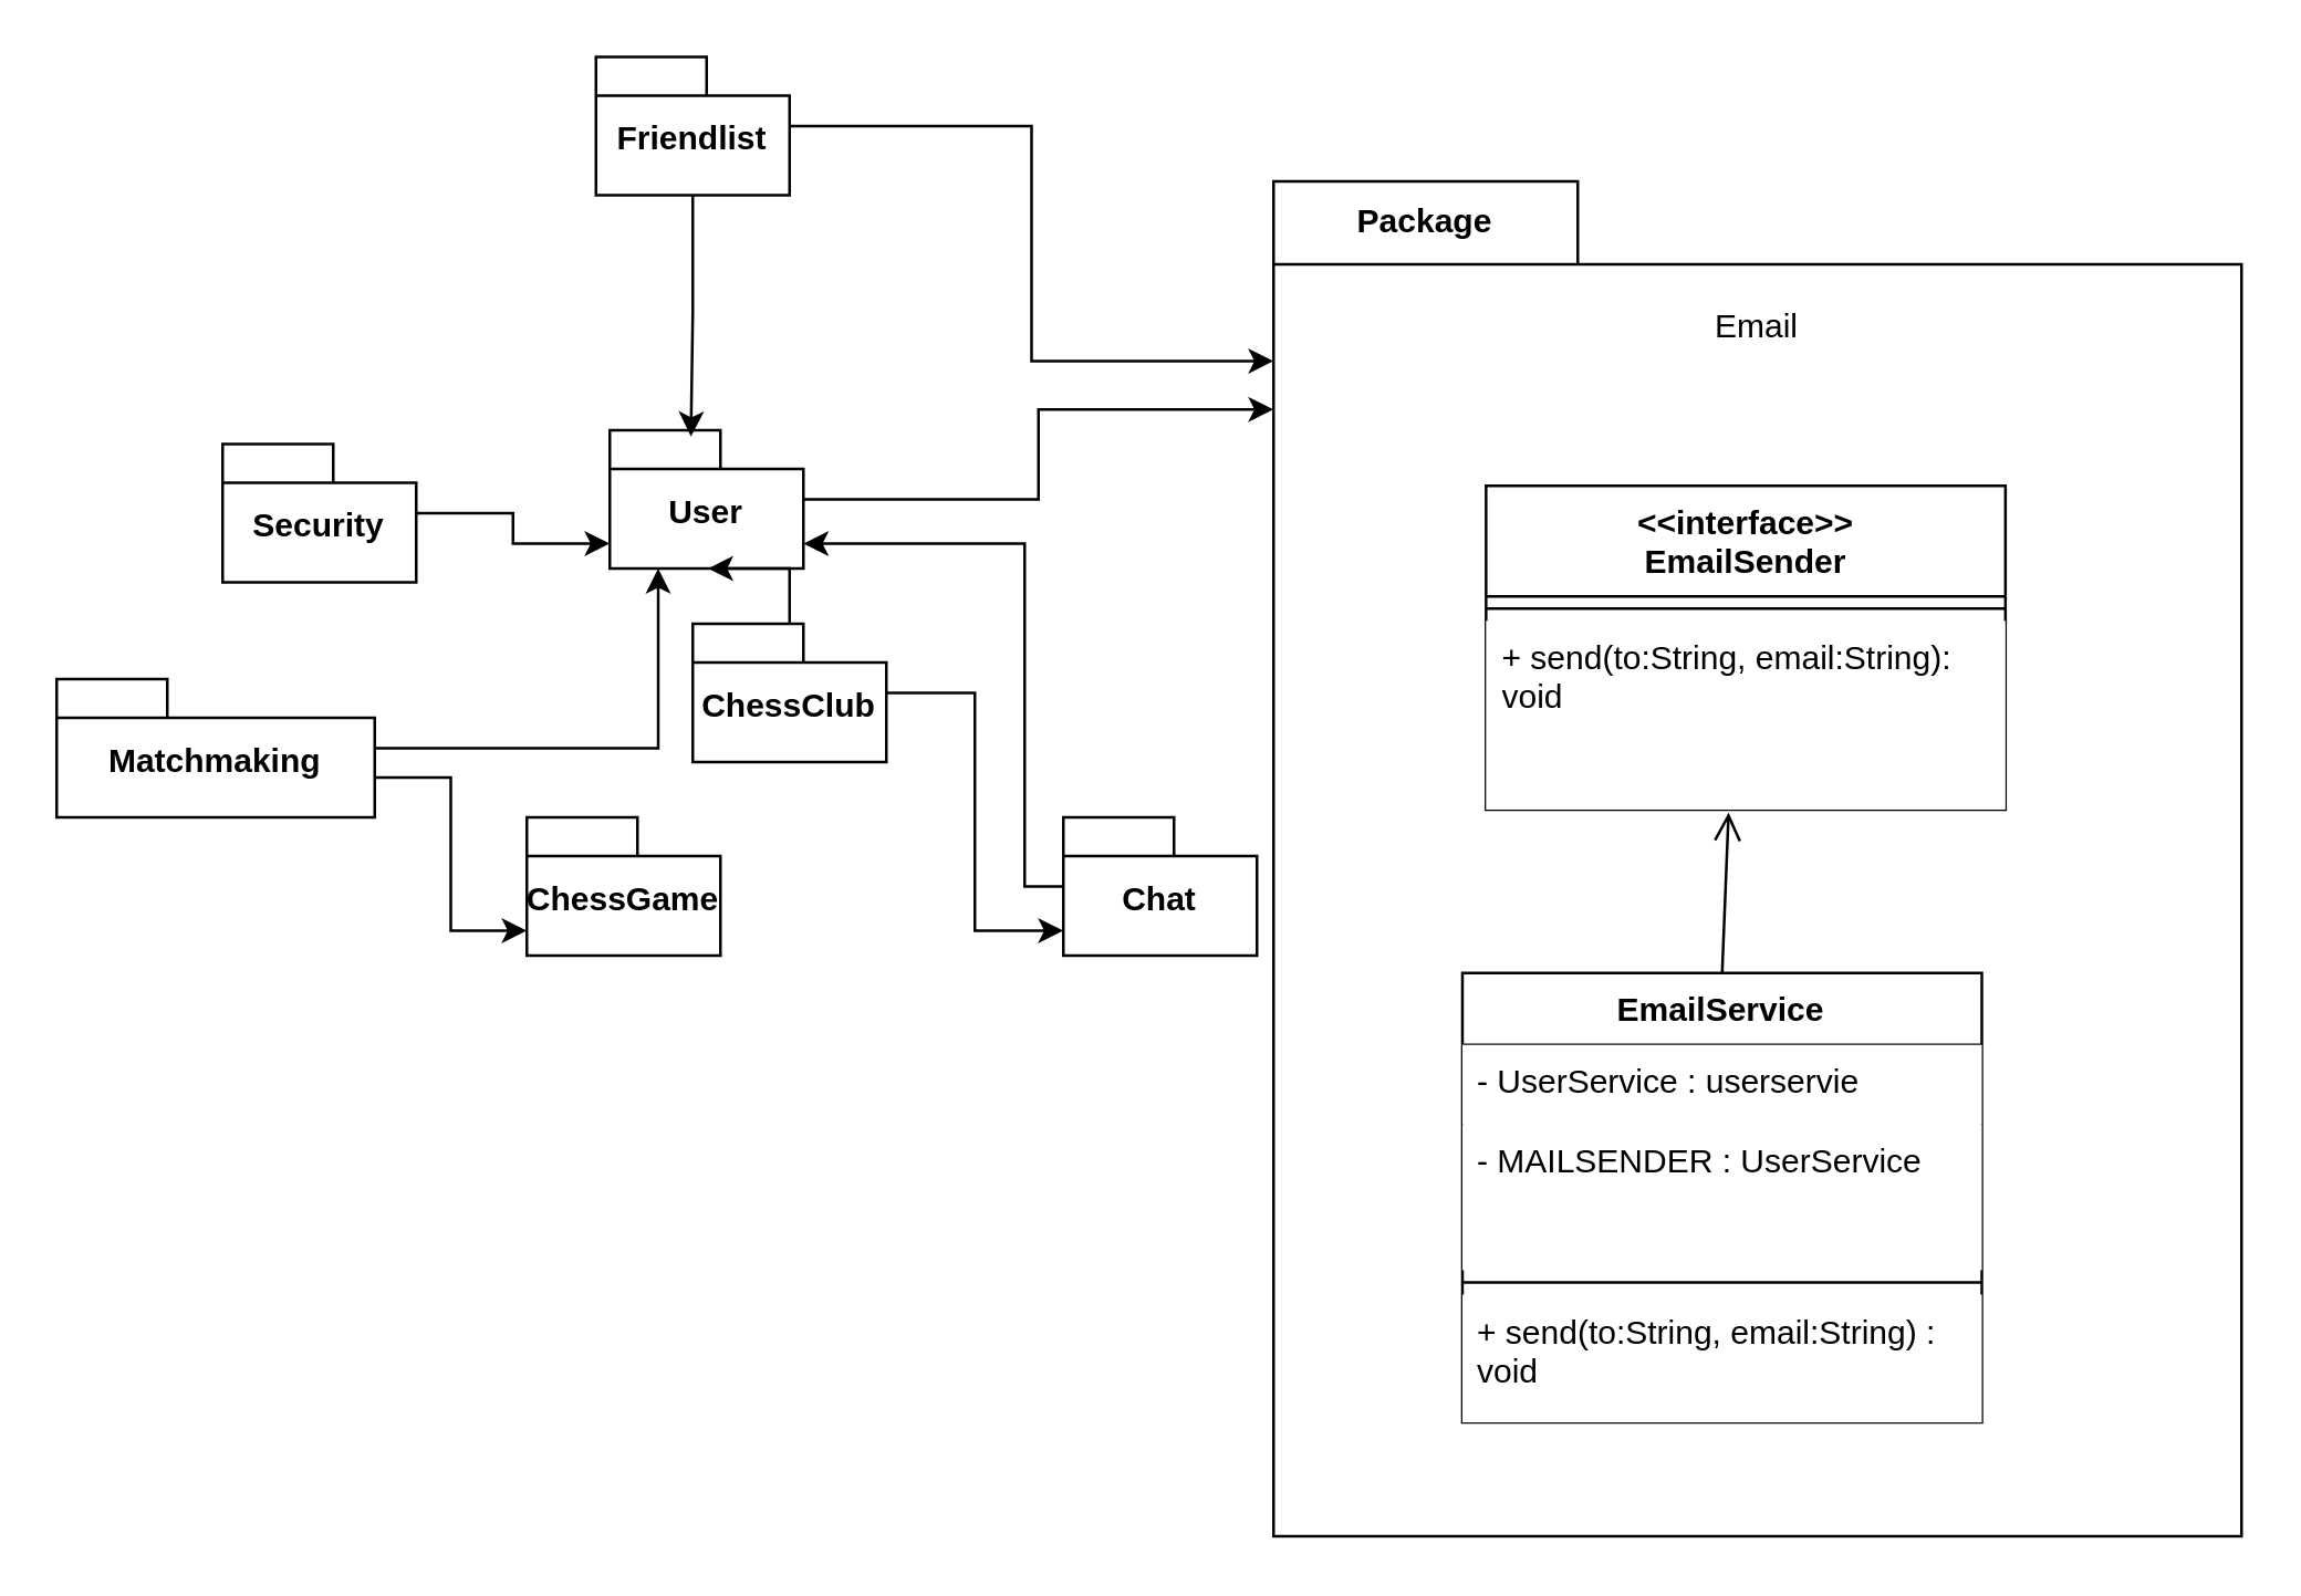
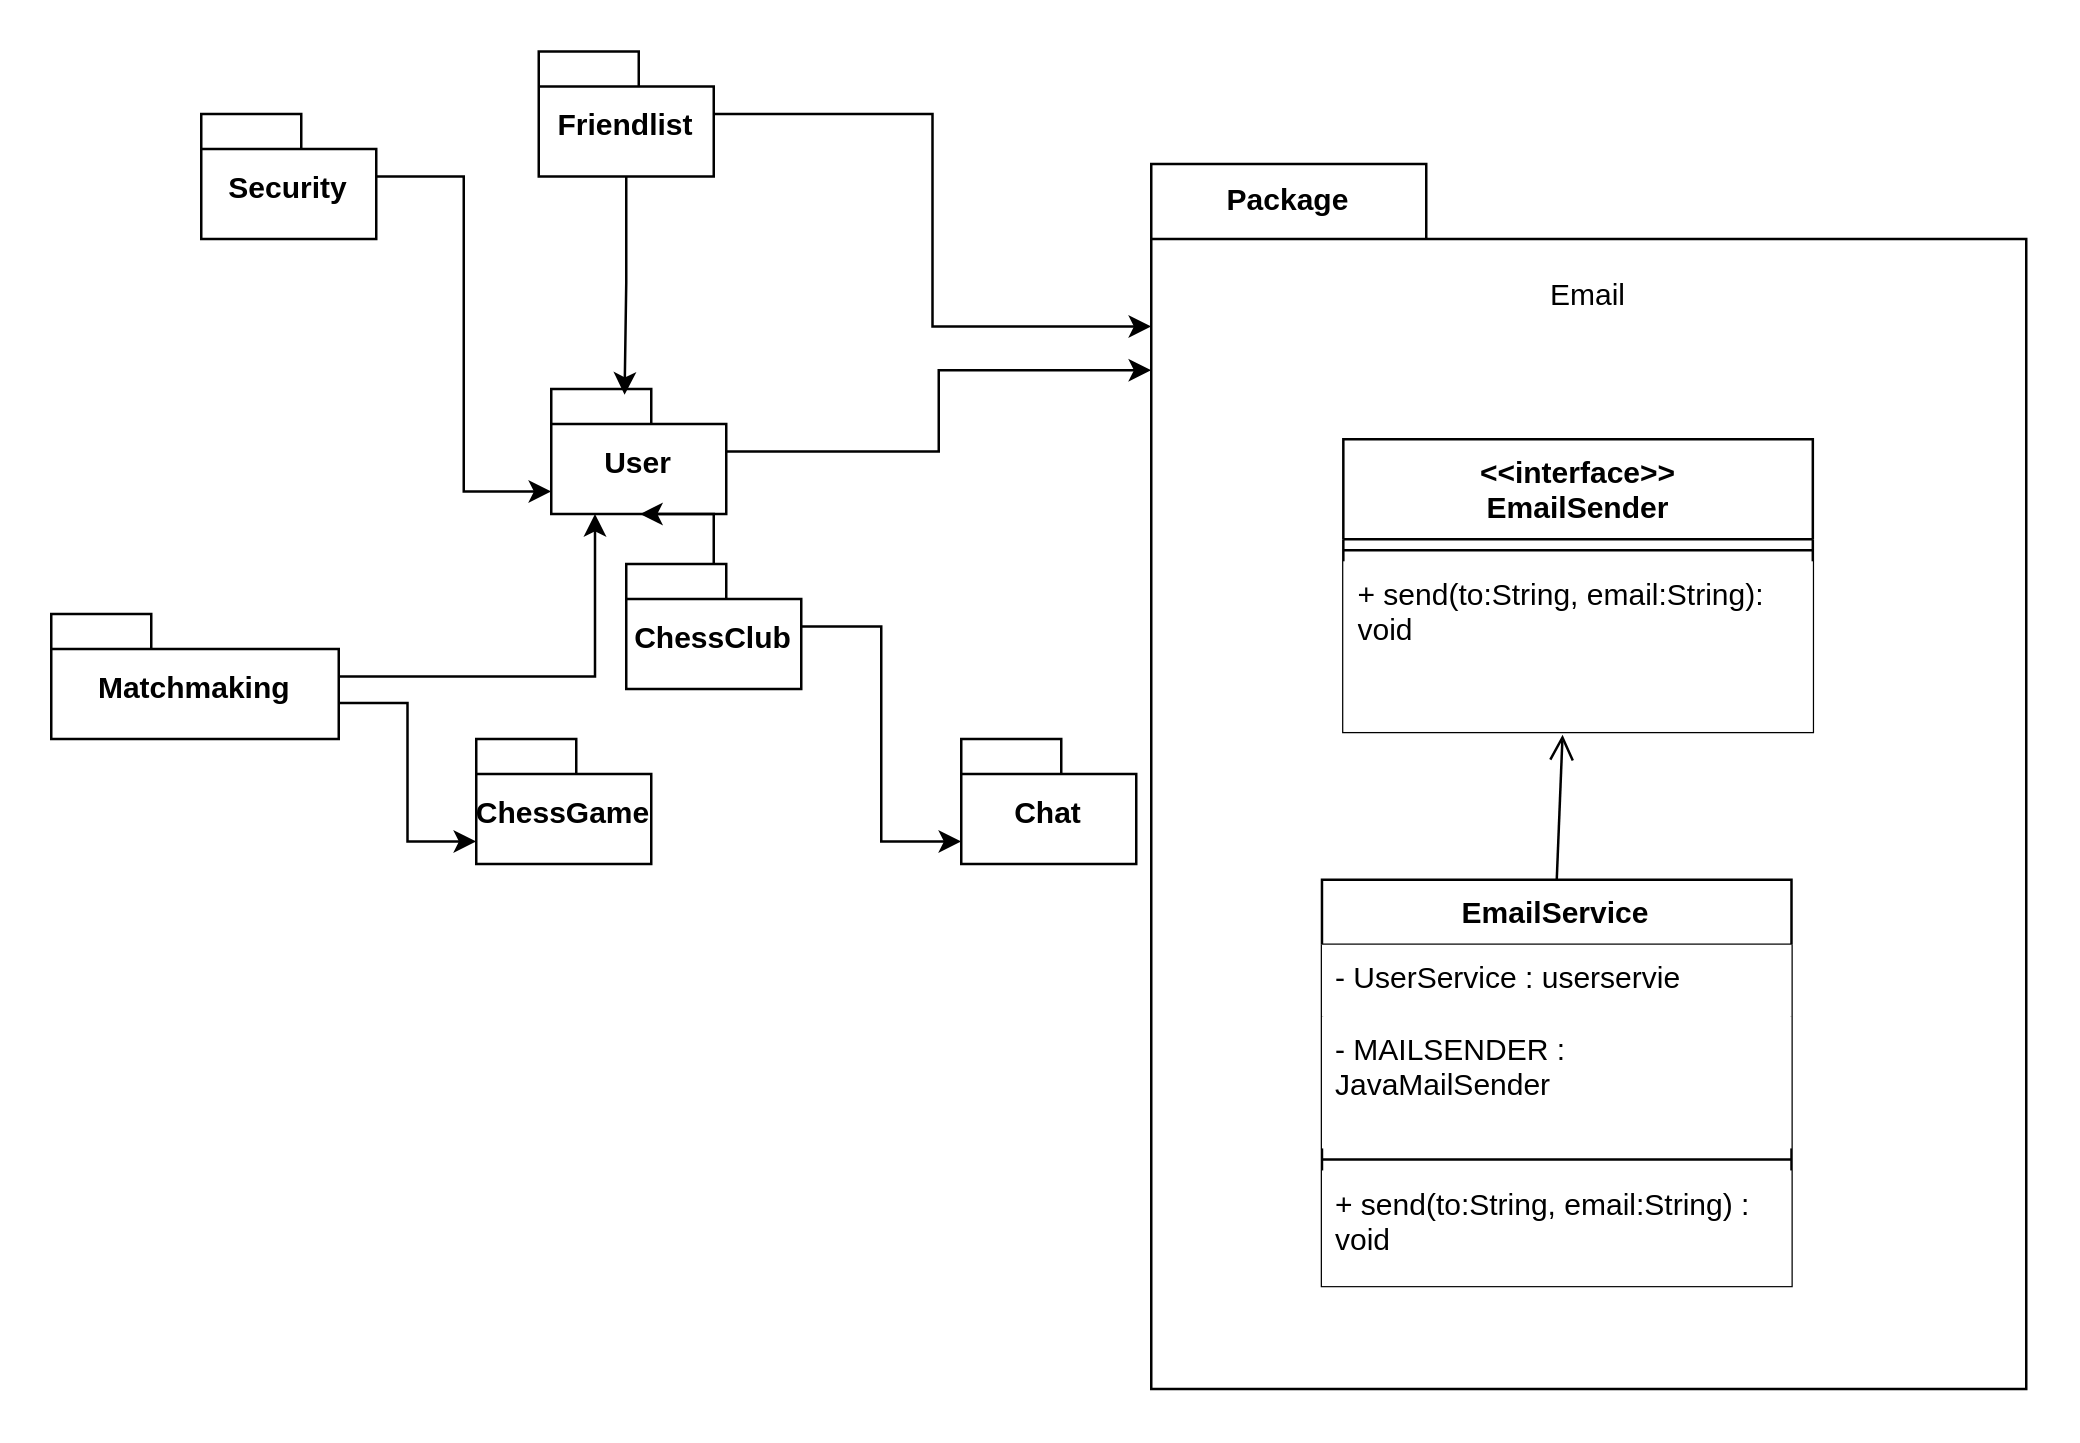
  <mxCell id="0" />
  <mxCell id="1" parent="0" />
- <mxCell id="2" value="Security" style="shape=folder;fontStyle=1;spacingTop=10;tabWidth=40;tabHeight=14;tabPosition=left;html=1;whiteSpace=wrap;strokeColor=#000000;" parent="1" vertex="1"><mxGeometry x="80" y="160" width="70" height="50" as="geometry" /></mxCell>
+ <mxCell id="2" value="Security" style="shape=folder;fontStyle=1;spacingTop=10;tabWidth=40;tabHeight=14;tabPosition=left;html=1;whiteSpace=wrap;strokeColor=#000000;" parent="1" vertex="1"><mxGeometry x="80" y="45" width="70" height="50" as="geometry" /></mxCell>
  <mxCell id="3" value="Friendlist" style="shape=folder;fontStyle=1;spacingTop=10;tabWidth=40;tabHeight=14;tabPosition=left;html=1;whiteSpace=wrap;strokeColor=#000000;" parent="1" vertex="1"><mxGeometry x="215" y="20" width="70" height="50" as="geometry" /></mxCell>
  <mxCell id="4" value="Chat" style="shape=folder;fontStyle=1;spacingTop=10;tabWidth=40;tabHeight=14;tabPosition=left;html=1;whiteSpace=wrap;" parent="1" vertex="1"><mxGeometry x="384" y="295" width="70" height="50" as="geometry" /></mxCell>
  <mxCell id="5" value="Matchmaking" style="shape=folder;fontStyle=1;spacingTop=10;tabWidth=40;tabHeight=14;tabPosition=left;html=1;whiteSpace=wrap;" parent="1" vertex="1"><mxGeometry x="20" y="245" width="115" height="50" as="geometry" /></mxCell>
  <mxCell id="6" value="User" style="shape=folder;fontStyle=1;spacingTop=10;tabWidth=40;tabHeight=14;tabPosition=left;html=1;whiteSpace=wrap;strokeColor=#000000;" parent="1" vertex="1"><mxGeometry x="220" y="155" width="70" height="50" as="geometry" /></mxCell>
  <mxCell id="7" value="ChessGame" style="shape=folder;fontStyle=1;spacingTop=10;tabWidth=40;tabHeight=14;tabPosition=left;html=1;whiteSpace=wrap;" parent="1" vertex="1"><mxGeometry x="190" y="295" width="70" height="50" as="geometry" /></mxCell>
  <mxCell id="8" value="ChessClub" style="shape=folder;fontStyle=1;spacingTop=10;tabWidth=40;tabHeight=14;tabPosition=left;html=1;whiteSpace=wrap;" parent="1" vertex="1"><mxGeometry x="250" y="225" width="70" height="50" as="geometry" /></mxCell>
  <mxCell id="9" style="edgeStyle=orthogonalEdgeStyle;rounded=0;orthogonalLoop=1;jettySize=auto;html=1;entryX=0;entryY=0;entryDx=0;entryDy=82.5;entryPerimeter=0;" parent="1" source="6" target="18" edge="1"><mxGeometry relative="1" as="geometry"><mxPoint x="460" y="247" as="targetPoint" /></mxGeometry></mxCell>
  <mxCell id="10" style="edgeStyle=orthogonalEdgeStyle;rounded=0;orthogonalLoop=1;jettySize=auto;html=1;entryX=0.419;entryY=0.047;entryDx=0;entryDy=0;entryPerimeter=0;strokeColor=#000000;" parent="1" source="3" target="6" edge="1"><mxGeometry relative="1" as="geometry" /></mxCell>
- <mxCell id="11" style="edgeStyle=orthogonalEdgeStyle;rounded=0;orthogonalLoop=1;jettySize=auto;html=1;entryX=0;entryY=0;entryDx=70;entryDy=41;entryPerimeter=0;" parent="1" source="4" target="6" edge="1"><mxGeometry relative="1" as="geometry"><Array as="points"><mxPoint x="370" y="320" /><mxPoint x="370" y="196" /></Array></mxGeometry></mxCell>
  <mxCell id="12" style="edgeStyle=orthogonalEdgeStyle;rounded=0;orthogonalLoop=1;jettySize=auto;html=1;exitX=0.998;exitY=0.712;exitDx=0;exitDy=0;exitPerimeter=0;entryX=0;entryY=0;entryDx=0;entryDy=41;entryPerimeter=0;" parent="1" source="5" target="7" edge="1"><mxGeometry relative="1" as="geometry" /></mxCell>
  <mxCell id="13" style="edgeStyle=orthogonalEdgeStyle;rounded=0;orthogonalLoop=1;jettySize=auto;html=1;strokeColor=#000000;" parent="1" source="8" edge="1"><mxGeometry relative="1" as="geometry"><mxPoint x="255" y="205" as="targetPoint" /></mxGeometry></mxCell>
  <mxCell id="14" style="edgeStyle=orthogonalEdgeStyle;rounded=0;orthogonalLoop=1;jettySize=auto;html=1;entryX=0.25;entryY=1;entryDx=0;entryDy=0;entryPerimeter=0;" parent="1" source="5" target="6" edge="1"><mxGeometry relative="1" as="geometry" /></mxCell>
  <mxCell id="15" style="edgeStyle=orthogonalEdgeStyle;rounded=0;orthogonalLoop=1;jettySize=auto;html=1;entryX=0;entryY=0;entryDx=0;entryDy=65;entryPerimeter=0;" parent="1" source="3" target="18" edge="1"><mxGeometry relative="1" as="geometry"><mxPoint x="460" y="238" as="targetPoint" /></mxGeometry></mxCell>
  <mxCell id="16" style="edgeStyle=orthogonalEdgeStyle;rounded=0;orthogonalLoop=1;jettySize=auto;html=1;entryX=0;entryY=0;entryDx=0;entryDy=41;entryPerimeter=0;strokeColor=#000000;" parent="1" source="2" target="6" edge="1"><mxGeometry relative="1" as="geometry" /></mxCell>
  <mxCell id="17" style="edgeStyle=orthogonalEdgeStyle;rounded=0;orthogonalLoop=1;jettySize=auto;html=1;entryX=0;entryY=0;entryDx=0;entryDy=41;entryPerimeter=0;" parent="1" source="8" target="4" edge="1"><mxGeometry relative="1" as="geometry" /></mxCell>
  <mxCell id="18" value="Package" style="shape=folder;fontStyle=1;tabWidth=110;tabHeight=30;tabPosition=left;html=1;boundedLbl=1;labelInHeader=1;container=1;collapsible=0;whiteSpace=wrap;" parent="1" vertex="1"><mxGeometry x="460" y="65" width="350" height="490" as="geometry" /></mxCell>
  <mxCell id="19" value="Email" style="html=1;strokeColor=none;resizeWidth=1;resizeHeight=1;fillColor=none;part=1;connectable=0;allowArrows=0;deletable=0;whiteSpace=wrap;" parent="18" vertex="1"><mxGeometry width="350" height="46.667" relative="1" as="geometry"><mxPoint y="30" as="offset" /></mxGeometry></mxCell>
  <mxCell id="20" value="&amp;lt;&amp;lt;interface&amp;gt;&amp;gt;&lt;br&gt;EmailSender" style="swimlane;fontStyle=1;align=center;verticalAlign=top;childLayout=stackLayout;horizontal=1;startSize=40;horizontalStack=0;resizeParent=1;resizeParentMax=0;resizeLast=0;collapsible=1;marginBottom=0;whiteSpace=wrap;html=1;fillColor=#FFFFFF;" parent="18" vertex="1"><mxGeometry x="76.829" y="110.112" width="187.805" height="117.079" as="geometry" /></mxCell>
  <mxCell id="21" value="" style="line;strokeWidth=1;fillColor=#FFFFFF;align=left;verticalAlign=middle;spacingTop=-1;spacingLeft=3;spacingRight=3;rotatable=0;labelPosition=right;points=[];portConstraint=eastwest;strokeColor=inherit;" parent="20" vertex="1"><mxGeometry y="40" width="187.805" height="8.809" as="geometry" /></mxCell>
  <mxCell id="22" value="+ send(to:String, email:String): void" style="text;strokeColor=none;fillColor=#FFFFFF;align=left;verticalAlign=top;spacingLeft=4;spacingRight=4;overflow=hidden;rotatable=0;points=[[0,0.5],[1,0.5]];portConstraint=eastwest;whiteSpace=wrap;html=1;" parent="20" vertex="1"><mxGeometry y="48.809" width="187.805" height="68.27" as="geometry" /></mxCell>
  <mxCell id="23" value="EmailService" style="swimlane;fontStyle=1;align=center;verticalAlign=top;childLayout=stackLayout;horizontal=1;startSize=26;horizontalStack=0;resizeParent=1;resizeParentMax=0;resizeLast=0;collapsible=1;marginBottom=0;whiteSpace=wrap;html=1;fillColor=#FFFFFF;" parent="18" vertex="1"><mxGeometry x="68.293" y="286.292" width="187.805" height="162.539" as="geometry" /></mxCell>
  <mxCell id="24" value="- UserService : userservie" style="text;strokeColor=none;fillColor=#FFFFFF;align=left;verticalAlign=top;spacingLeft=4;spacingRight=4;overflow=hidden;rotatable=0;points=[[0,0.5],[1,0.5]];portConstraint=eastwest;whiteSpace=wrap;html=1;" parent="23" vertex="1"><mxGeometry y="26" width="187.805" height="28.629" as="geometry" /></mxCell>
- <mxCell id="25" value="- MAILSENDER : UserService" style="text;strokeColor=none;fillColor=#FFFFFF;align=left;verticalAlign=top;spacingLeft=4;spacingRight=4;overflow=hidden;rotatable=0;points=[[0,0.5],[1,0.5]];portConstraint=eastwest;whiteSpace=wrap;html=1;" parent="23" vertex="1"><mxGeometry y="54.629" width="187.805" height="52.854" as="geometry" /></mxCell>
+ <mxCell id="25" value="- MAILSENDER : JavaMailSender" style="text;strokeColor=none;fillColor=#FFFFFF;align=left;verticalAlign=top;spacingLeft=4;spacingRight=4;overflow=hidden;rotatable=0;points=[[0,0.5],[1,0.5]];portConstraint=eastwest;whiteSpace=wrap;html=1;" parent="23" vertex="1"><mxGeometry y="54.629" width="187.805" height="52.854" as="geometry" /></mxCell>
  <mxCell id="26" value="" style="line;strokeWidth=1;fillColor=#FFFFFF;align=left;verticalAlign=middle;spacingTop=-1;spacingLeft=3;spacingRight=3;rotatable=0;labelPosition=right;points=[];portConstraint=eastwest;strokeColor=inherit;" parent="23" vertex="1"><mxGeometry y="107.483" width="187.805" height="8.809" as="geometry" /></mxCell>
  <mxCell id="27" value="+ send(to:String, email:String) : void" style="text;strokeColor=none;fillColor=#FFFFFF;align=left;verticalAlign=top;spacingLeft=4;spacingRight=4;overflow=hidden;rotatable=0;points=[[0,0.5],[1,0.5]];portConstraint=eastwest;whiteSpace=wrap;html=1;" parent="23" vertex="1"><mxGeometry y="116.292" width="187.805" height="46.247" as="geometry" /></mxCell>
  <mxCell id="28" value="" style="endArrow=open;startArrow=none;endFill=0;startFill=0;endSize=8;html=1;verticalAlign=bottom;labelBackgroundColor=none;strokeWidth=1;rounded=0;exitX=0.5;exitY=0;exitDx=0;exitDy=0;entryX=0.467;entryY=1.016;entryDx=0;entryDy=0;entryPerimeter=0;fillColor=#FFFFFF;" parent="18" source="23" target="22" edge="1"><mxGeometry width="160" relative="1" as="geometry"><mxPoint x="538.659" y="880.899" as="sourcePoint" /><mxPoint x="536.951" y="767.483" as="targetPoint" /></mxGeometry></mxCell>
